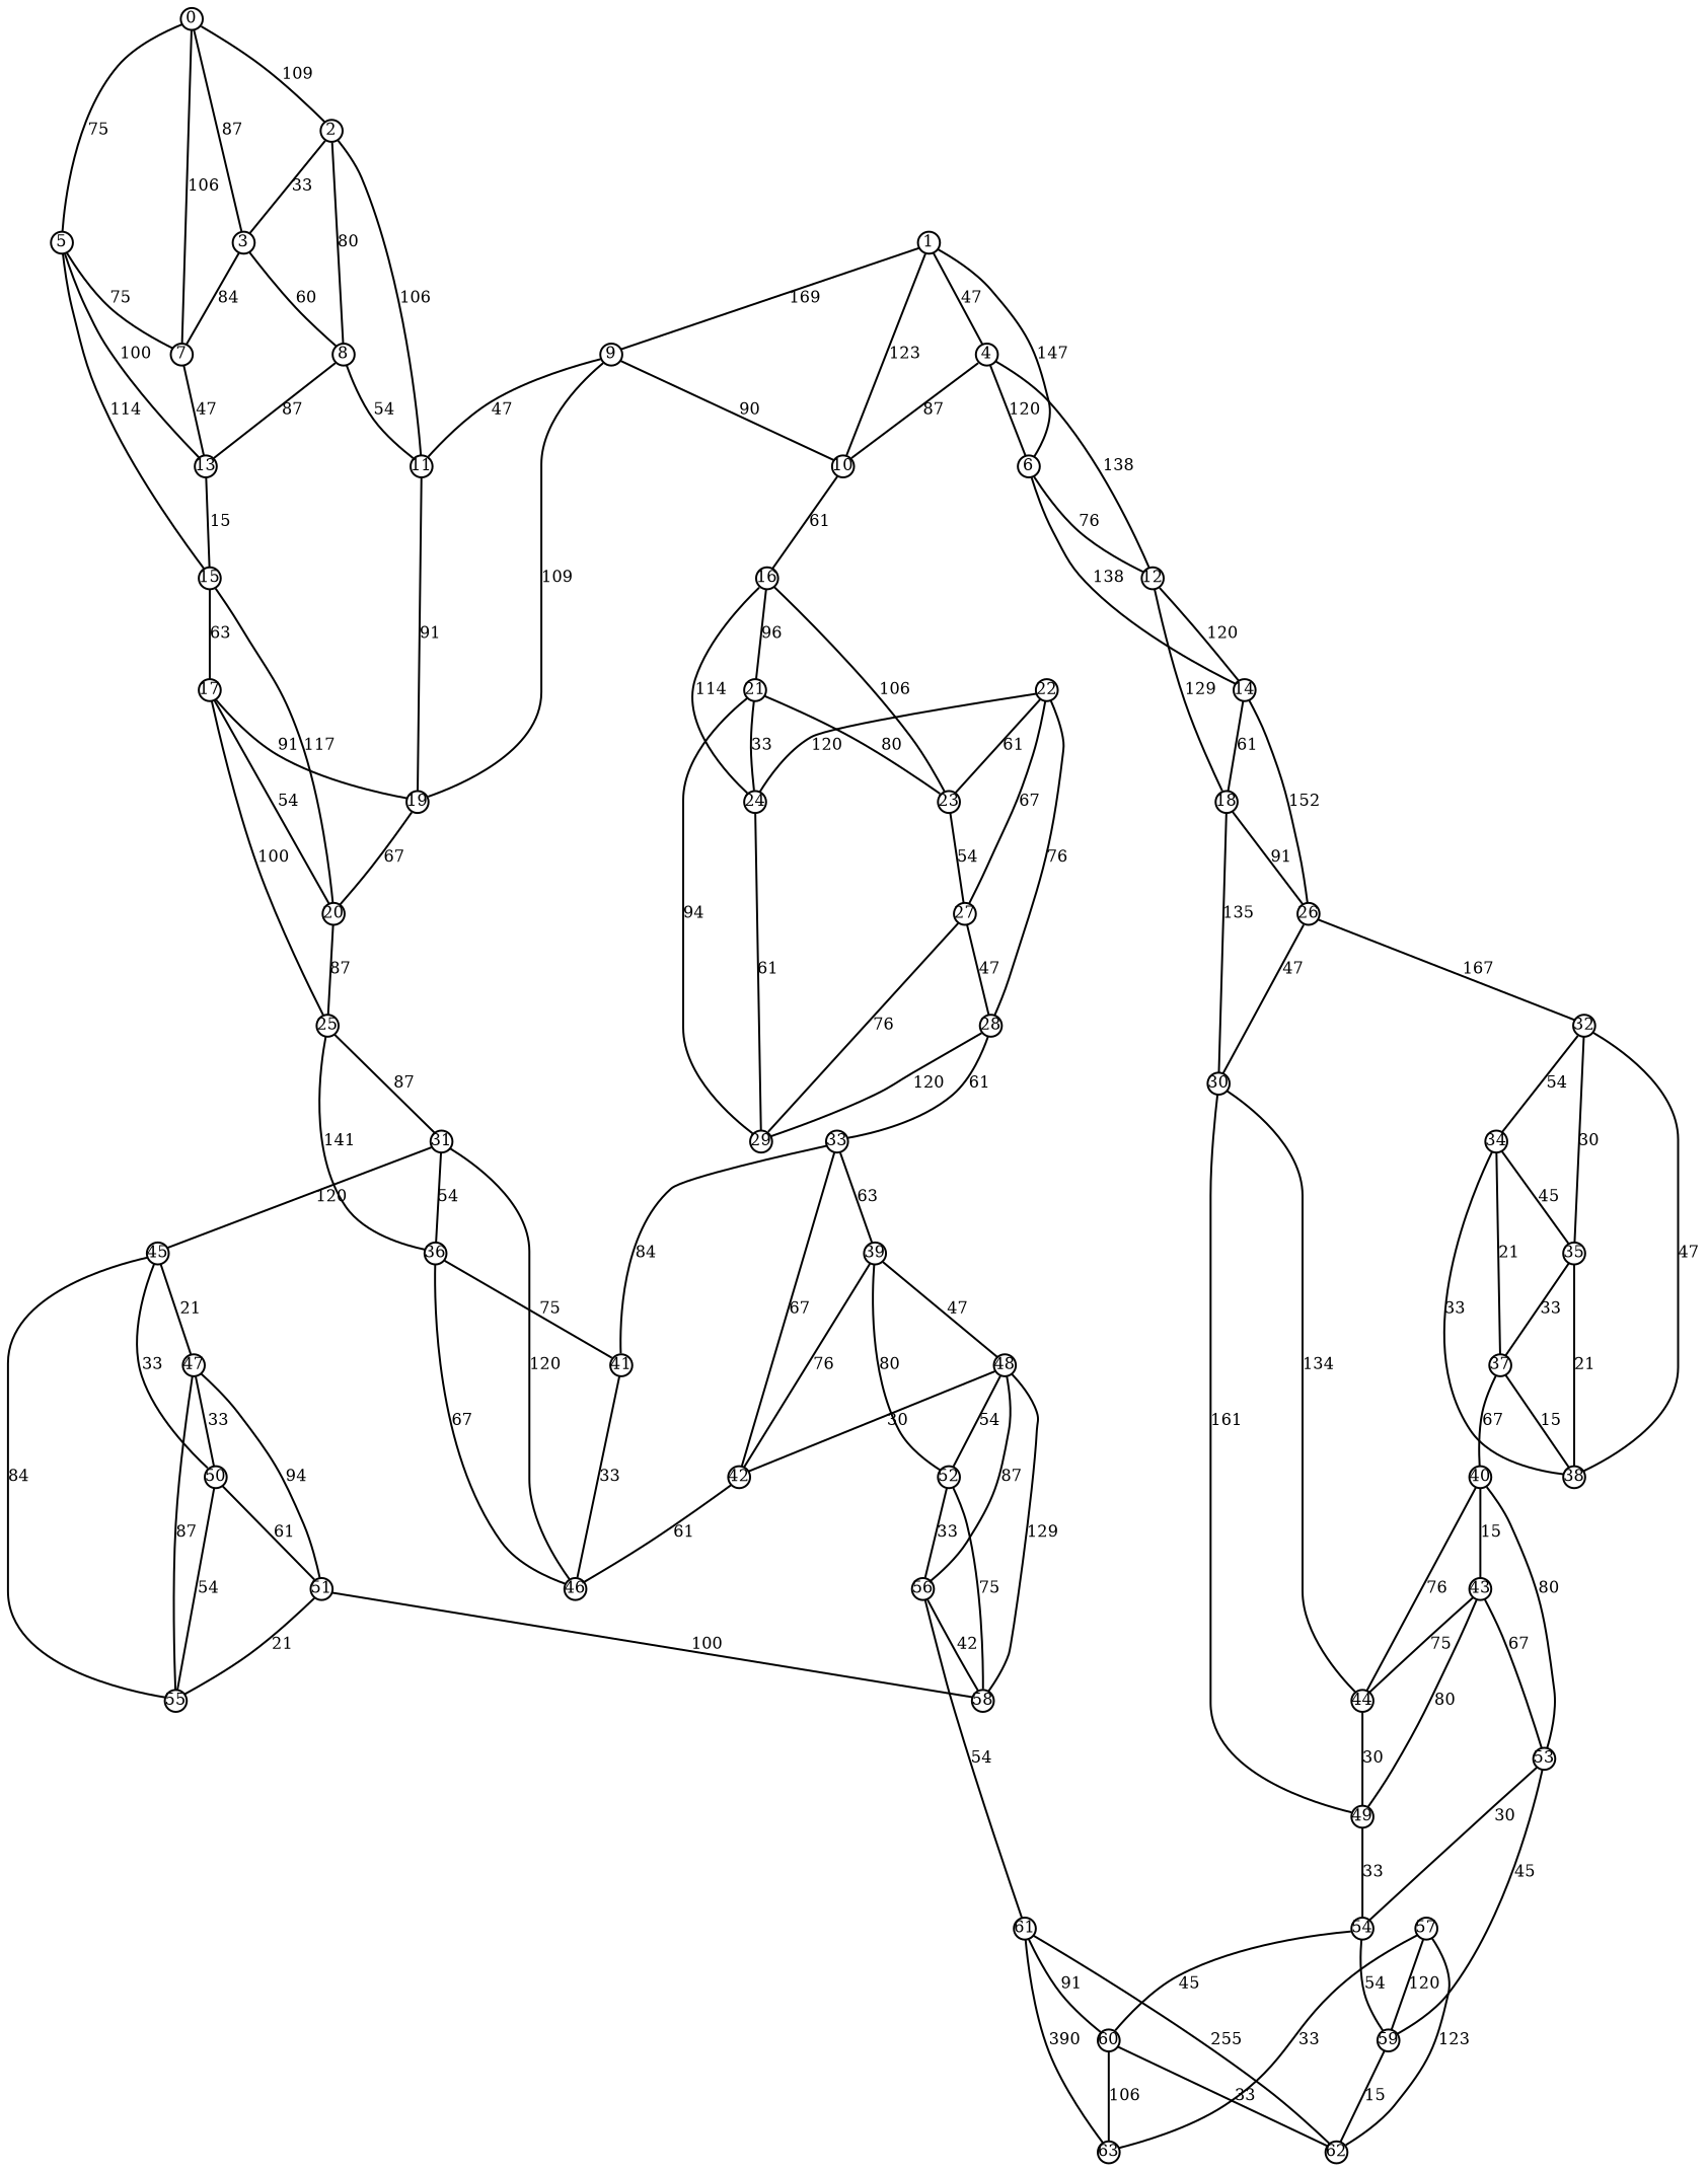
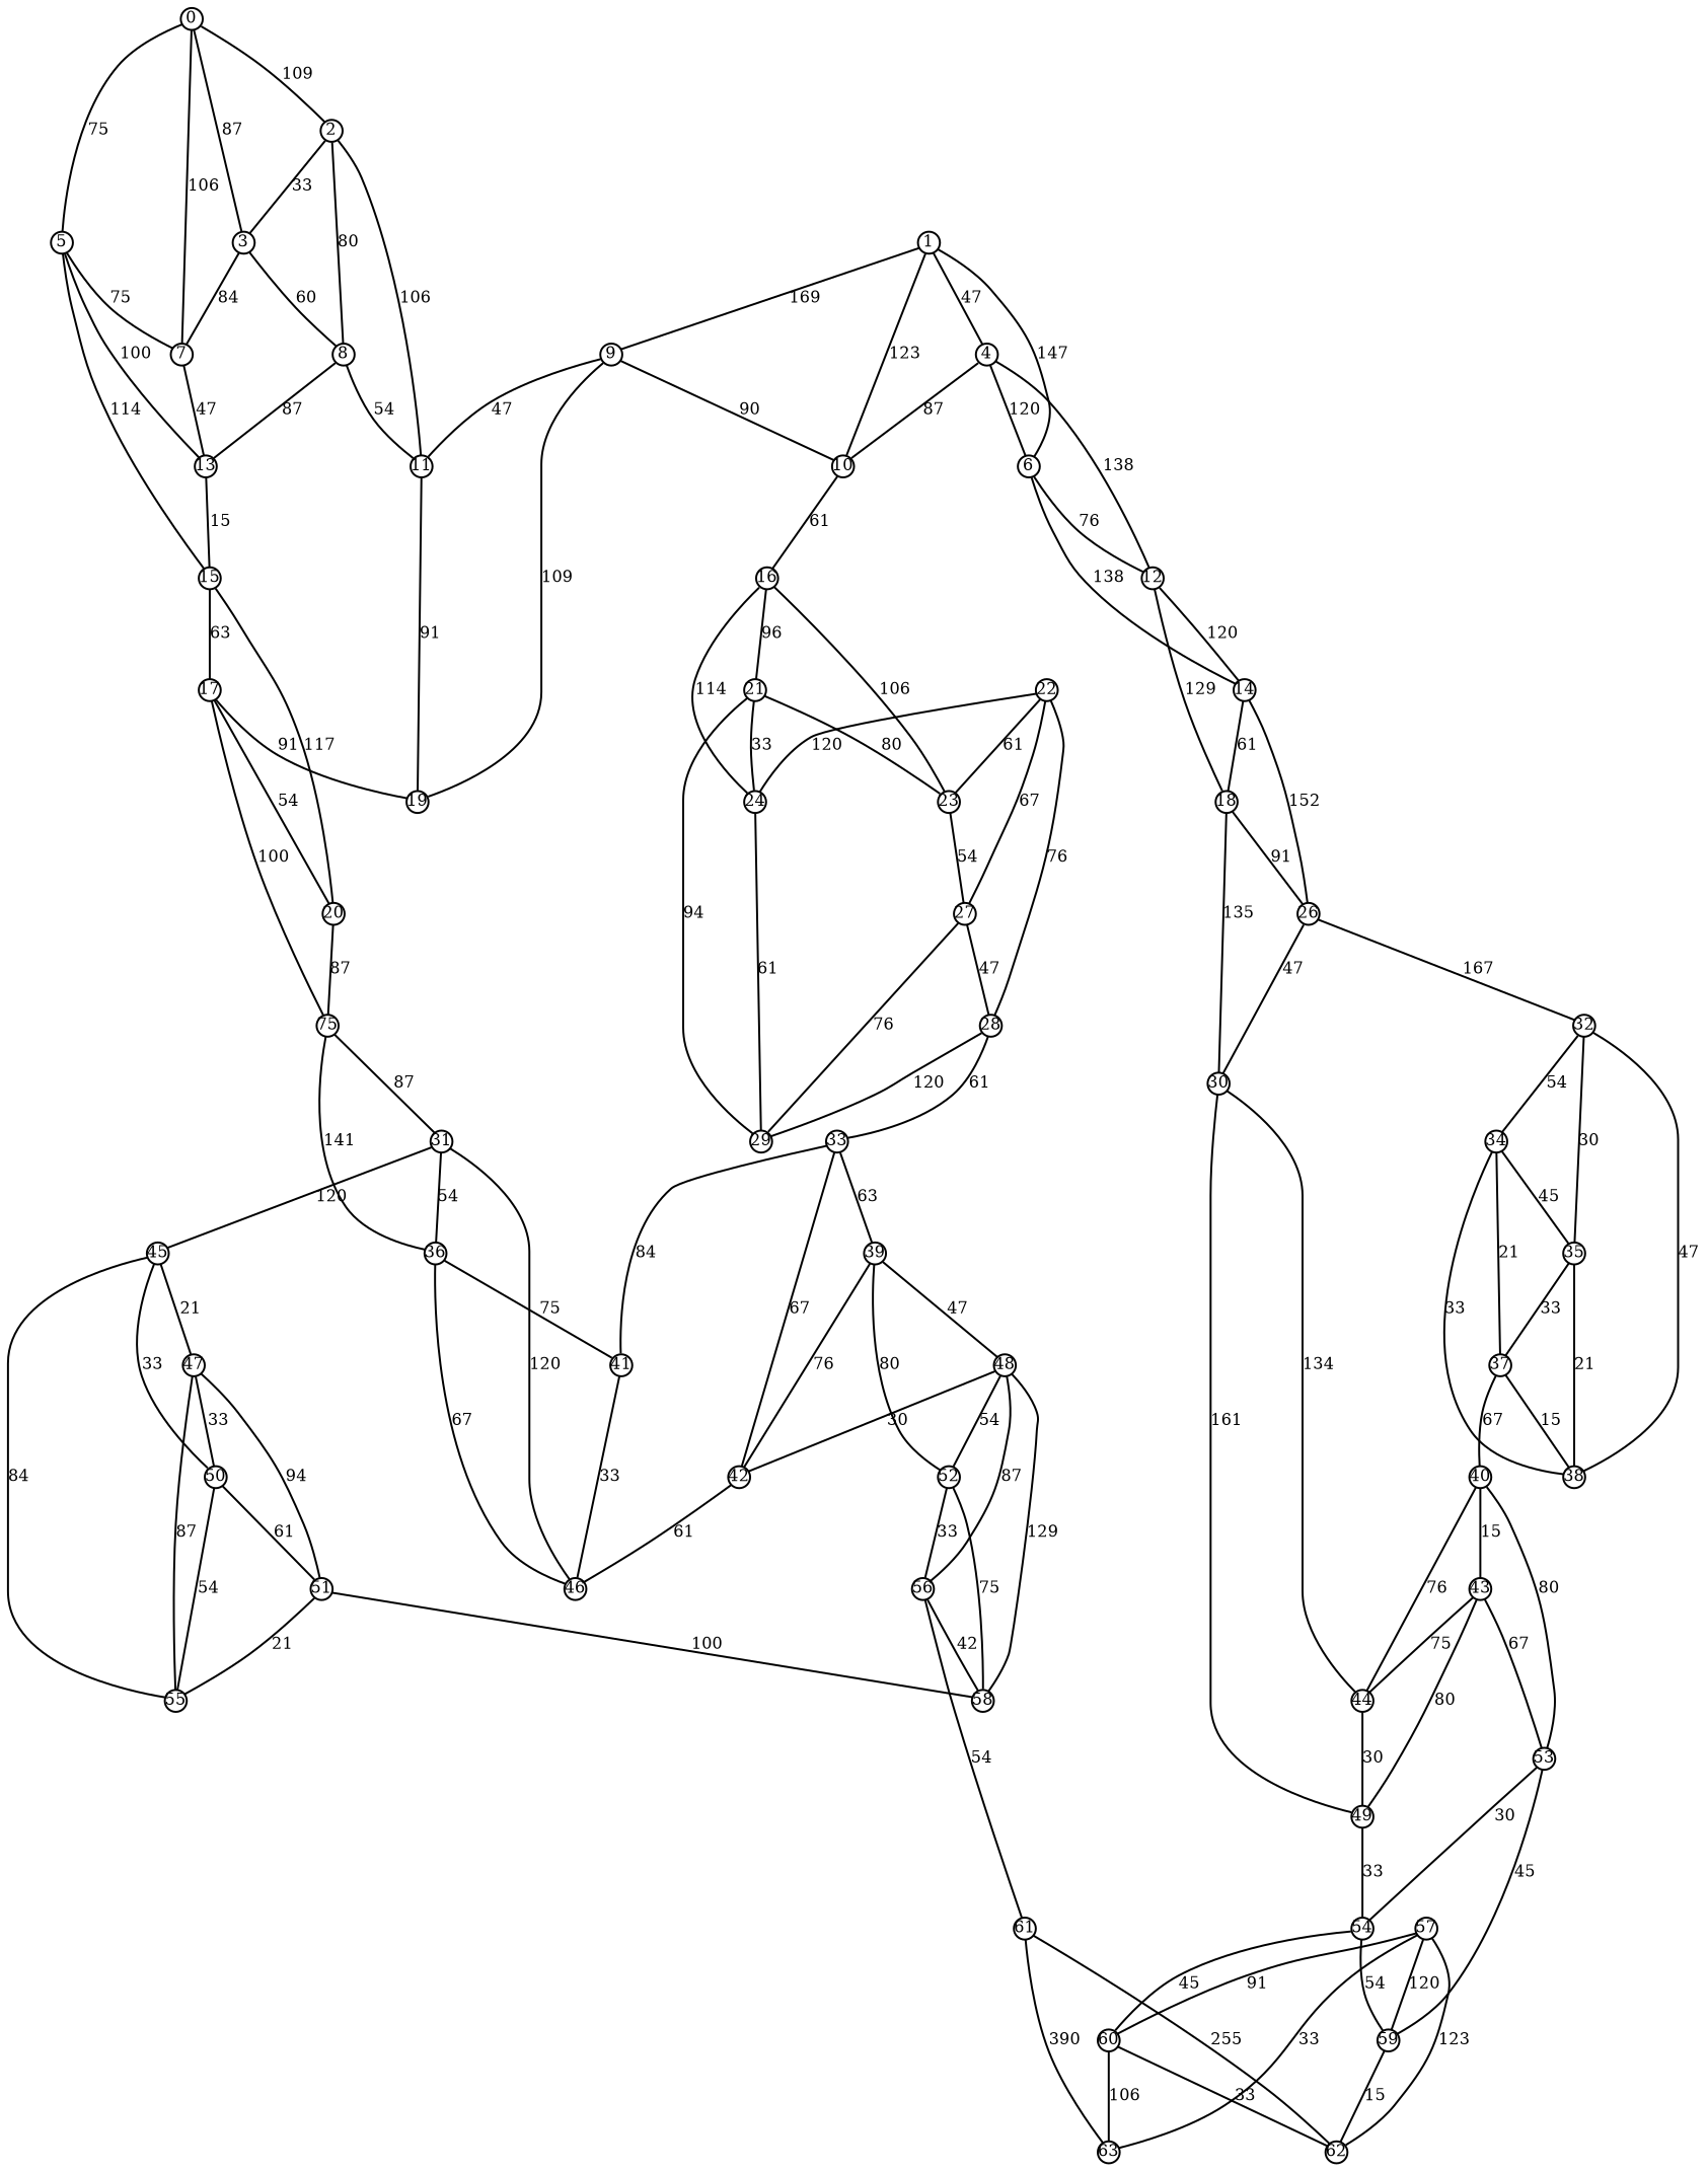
  graph {
    splines=true
    node [fixedsize=true fontsize=8 shape=circle]
    edge [fontsize=8]
    0 [height=0.15]
    2 [height=0.15]
    3 [height=0.15]
    5 [height=0.15]
    7 [height=0.15]
    8 [height=0.15]
    11 [height=0.15]
    13 [height=0.15]
    15 [height=0.15]
    1 [height=0.15]
    4 [height=0.15]
    6 [height=0.15]
    9 [height=0.15]
    10 [height=0.15]
    12 [height=0.15]
    14 [height=0.15]
    19 [height=0.15]
    16 [height=0.15]
    18 [height=0.15]
    17 [height=0.15]
    20 [height=0.15]
    26 [height=0.15]
    21 [height=0.15]
    23 [height=0.15]
    24 [height=0.15]
    30 [height=0.15]
    32 [height=0.15]
-   25 [height=0.15]
+   25 [height=0.15 label=75]
    29 [height=0.15]
    27 [height=0.15]
    31 [height=0.15]
    36 [height=0.15]
    44 [height=0.15]
    49 [height=0.15]
    22 [height=0.15]
    28 [height=0.15]
    33 [height=0.15]
    45 [height=0.15]
    46 [height=0.15]
    41 [height=0.15]
    34 [height=0.15]
    35 [height=0.15]
    38 [height=0.15]
    39 [height=0.15]
    42 [height=0.15]
    54 [height=0.15]
    47 [height=0.15]
    50 [height=0.15]
    55 [height=0.15]
    37 [height=0.15]
    48 [height=0.15]
    52 [height=0.15]
    40 [height=0.15]
    43 [height=0.15]
    53 [height=0.15]
    56 [height=0.15]
    58 [height=0.15]
    59 [height=0.15]
    51 [height=0.15]
    61 [height=0.15]
    60 [height=0.15]
    62 [height=0.15]
    63 [height=0.15]
    57 [height=0.15]
    0 -- 2 [label=109]
    0 -- 3 [label=87]
    0 -- 5 [label=75]
    0 -- 7 [label=106]
    2 -- 3 [label=33]
    2 -- 8 [label=80]
    2 -- 11 [label=106]
    3 -- 7 [label=84]
    3 -- 8 [label=60]
    5 -- 7 [label=75]
    5 -- 13 [label=100]
    5 -- 15 [label=114]
    7 -- 13 [label=47]
    8 -- 11 [label=54]
    8 -- 13 [label=87]
    11 -- 19 [label=91]
    13 -- 15 [label=15]
    15 -- 17 [label=63]
    15 -- 20 [label=117]
    1 -- 4 [label=47]
    1 -- 6 [label=147]
    1 -- 9 [label=169]
    1 -- 10 [label=123]
    4 -- 6 [label=120]
    4 -- 10 [label=87]
    4 -- 12 [label=138]
    6 -- 12 [label=76]
    6 -- 14 [label=138]
    9 -- 11 [label=47]
    9 -- 10 [label=90]
    9 -- 19 [label=109]
    10 -- 16 [label=61]
    12 -- 14 [label=120]
    12 -- 18 [label=129]
    14 -- 18 [label=61]
    14 -- 26 [label=152]
-   19 -- 20 [label=67]
    16 -- 21 [label=96]
    16 -- 23 [label=106]
    16 -- 24 [label=114]
    18 -- 26 [label=91]
    18 -- 30 [label=135]
    17 -- 19 [label=91]
    17 -- 20 [label=54]
    17 -- 25 [label=100]
    20 -- 25 [label=87]
    26 -- 30 [label=47]
    26 -- 32 [label=167]
    21 -- 23 [label=80]
    21 -- 24 [label=33]
    21 -- 29 [label=94]
    23 -- 27 [label=54]
    24 -- 29 [label=61]
    30 -- 44 [label=134]
    30 -- 49 [label=161]
    32 -- 34 [label=54]
    32 -- 35 [label=30]
    32 -- 38 [label=47]
    25 -- 31 [label=87]
    25 -- 36 [label=141]
    27 -- 29 [label=76]
    27 -- 28 [label=47]
    31 -- 36 [label=54]
    31 -- 45 [label=120]
    31 -- 46 [label=120]
    36 -- 46 [label=67]
    36 -- 41 [label=75]
    44 -- 49 [label=30]
    49 -- 54 [label=33]
    22 -- 23 [label=61]
    22 -- 24 [label=120]
    22 -- 27 [label=67]
    22 -- 28 [label=76]
    28 -- 29 [label=120]
    28 -- 33 [label=61]
    33 -- 41 [label=84]
    33 -- 39 [label=63]
    33 -- 42 [label=67]
    45 -- 47 [label=21]
    45 -- 50 [label=33]
    45 -- 55 [label=84]
    41 -- 46 [label=33]
    34 -- 35 [label=45]
    34 -- 38 [label=33]
    34 -- 37 [label=21]
    35 -- 38 [label=21]
    35 -- 37 [label=33]
    39 -- 42 [label=76]
    39 -- 48 [label=47]
    39 -- 52 [label=80]
    42 -- 46 [label=61]
    54 -- 59 [label=54]
    54 -- 60 [label=45]
    47 -- 50 [label=33]
    47 -- 55 [label=87]
    47 -- 51 [label=94]
    50 -- 55 [label=54]
    50 -- 51 [label=61]
    37 -- 38 [label=15]
    37 -- 40 [label=67]
    48 -- 42 [label=30]
    48 -- 52 [label=54]
    48 -- 56 [label=87]
    48 -- 58 [label=129]
    52 -- 56 [label=33]
    52 -- 58 [label=75]
    40 -- 44 [label=76]
    40 -- 43 [label=15]
    40 -- 53 [label=80]
    43 -- 44 [label=75]
    43 -- 49 [label=80]
    43 -- 53 [label=67]
    53 -- 54 [label=30]
    53 -- 59 [label=45]
    56 -- 58 [label=42]
    56 -- 61 [label=54]
    59 -- 62 [label=15]
    51 -- 55 [label=21]
    51 -- 58 [label=100]
    61 -- 62 [label=255]
    61 -- 63 [label=390]
    60 -- 62 [label=33]
    60 -- 63 [label=106]
    57 -- 59 [label=120]
-   61 -- 60 [label=91]
+   57 -- 60 [label=91]
    57 -- 62 [label=123]
    57 -- 63 [label=33]
  }
